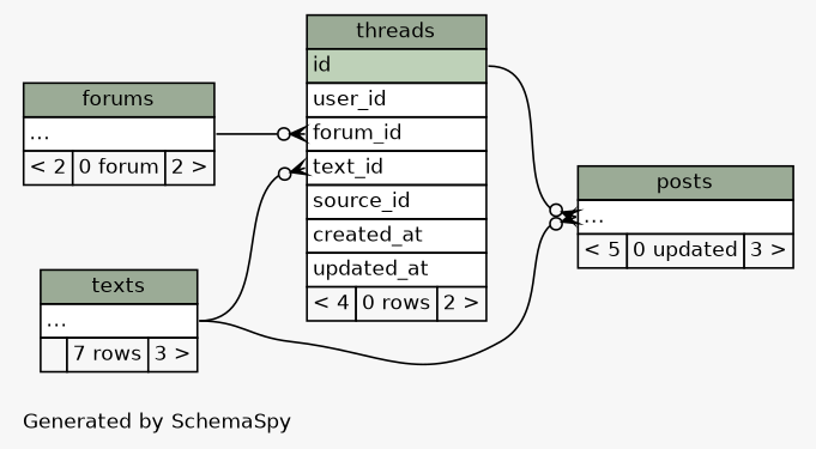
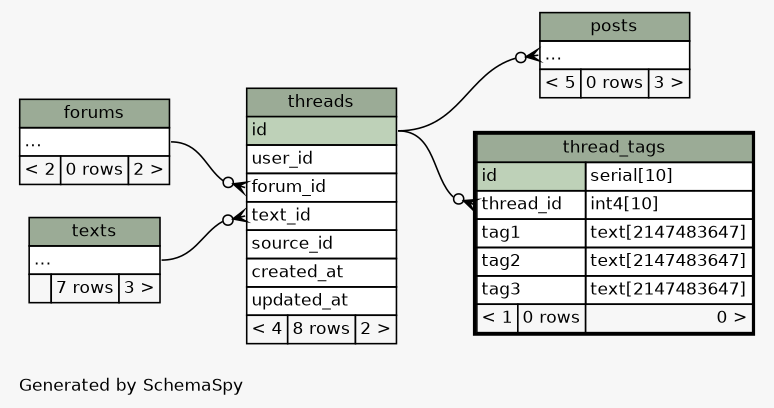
  digraph {
    bgcolor="#f7f7f7"
    fontname=Helvetica
    fontsize=11
    label="\nGenerated by SchemaSpy"
    labeljust=l
    nodesep=0.18
    rankdir=RL
    ranksep=0.46
    node [fontname=Helvetica fontsize=11 shape=plaintext]
    edge [arrowhead=none arrowsize=0.8 arrowtail=crowodot dir=back headport="elipses:e" tailport="elipses:w"]
-   n1 [label=<     <TABLE BORDER="0" CELLBORDER="1" CELLSPACING="0" BGCOLOR="#ffffff">       <TR><TD COLSPAN="3" BGCOLOR="#9bab96" ALIGN="CENTER">forums</TD></TR>       <TR><TD PORT="elipses" COLSPAN="3" ALIGN="LEFT">...</TD></TR>       <TR><TD ALIGN="LEFT" BGCOLOR="#f7f7f7">&lt; 2</TD><TD ALIGN="RIGHT" BGCOLOR="#f7f7f7">0 forum</TD><TD ALIGN="RIGHT" BGCOLOR="#f7f7f7">2 &gt;</TD></TR>     </TABLE>>]
-   n2 [label=<     <TABLE BORDER="0" CELLBORDER="1" CELLSPACING="0" BGCOLOR="#ffffff">       <TR><TD COLSPAN="3" BGCOLOR="#9bab96" ALIGN="CENTER">posts</TD></TR>       <TR><TD PORT="elipses" COLSPAN="3" ALIGN="LEFT">...</TD></TR>       <TR><TD ALIGN="LEFT" BGCOLOR="#f7f7f7">&lt; 5</TD><TD ALIGN="RIGHT" BGCOLOR="#f7f7f7">0 updated</TD><TD ALIGN="RIGHT" BGCOLOR="#f7f7f7">3 &gt;</TD></TR>     </TABLE>>]
+   n1 [label=<     <TABLE BORDER="0" CELLBORDER="1" CELLSPACING="0" BGCOLOR="#ffffff">       <TR><TD COLSPAN="3" BGCOLOR="#9bab96" ALIGN="CENTER">forums</TD></TR>       <TR><TD PORT="elipses" COLSPAN="3" ALIGN="LEFT">...</TD></TR>       <TR><TD ALIGN="LEFT" BGCOLOR="#f7f7f7">&lt; 2</TD><TD ALIGN="RIGHT" BGCOLOR="#f7f7f7">0 rows</TD><TD ALIGN="RIGHT" BGCOLOR="#f7f7f7">2 &gt;</TD></TR>     </TABLE>>]
+   n2 [label=<     <TABLE BORDER="0" CELLBORDER="1" CELLSPACING="0" BGCOLOR="#ffffff">       <TR><TD COLSPAN="3" BGCOLOR="#9bab96" ALIGN="CENTER">posts</TD></TR>       <TR><TD PORT="elipses" COLSPAN="3" ALIGN="LEFT">...</TD></TR>       <TR><TD ALIGN="LEFT" BGCOLOR="#f7f7f7">&lt; 5</TD><TD ALIGN="RIGHT" BGCOLOR="#f7f7f7">0 rows</TD><TD ALIGN="RIGHT" BGCOLOR="#f7f7f7">3 &gt;</TD></TR>     </TABLE>>]
    n3 [label=<     <TABLE BORDER="0" CELLBORDER="1" CELLSPACING="0" BGCOLOR="#ffffff">       <TR><TD COLSPAN="3" BGCOLOR="#9bab96" ALIGN="CENTER">texts</TD></TR>       <TR><TD PORT="elipses" COLSPAN="3" ALIGN="LEFT">...</TD></TR>       <TR><TD ALIGN="LEFT" BGCOLOR="#f7f7f7">  </TD><TD ALIGN="RIGHT" BGCOLOR="#f7f7f7">7 rows</TD><TD ALIGN="RIGHT" BGCOLOR="#f7f7f7">3 &gt;</TD></TR>     </TABLE>>]
-   n4 [label=<     <TABLE BORDER="0" CELLBORDER="1" CELLSPACING="0" BGCOLOR="#ffffff">       <TR><TD COLSPAN="3" BGCOLOR="#9bab96" ALIGN="CENTER">threads</TD></TR>       <TR><TD PORT="id" COLSPAN="3" BGCOLOR="#bed1b8" ALIGN="LEFT">id</TD></TR>       <TR><TD PORT="user_id" COLSPAN="3" ALIGN="LEFT">user_id</TD></TR>       <TR><TD PORT="forum_id" COLSPAN="3" ALIGN="LEFT">forum_id</TD></TR>       <TR><TD PORT="text_id" COLSPAN="3" ALIGN="LEFT">text_id</TD></TR>       <TR><TD PORT="source_id" COLSPAN="3" ALIGN="LEFT">source_id</TD></TR>       <TR><TD PORT="created_at" COLSPAN="3" ALIGN="LEFT">created_at</TD></TR>       <TR><TD PORT="updated_at" COLSPAN="3" ALIGN="LEFT">updated_at</TD></TR>       <TR><TD ALIGN="LEFT" BGCOLOR="#f7f7f7">&lt; 4</TD><TD ALIGN="RIGHT" BGCOLOR="#f7f7f7">0 rows</TD><TD ALIGN="RIGHT" BGCOLOR="#f7f7f7">2 &gt;</TD></TR>     </TABLE>>]
-   n2 -> n3
+   n4 [label=<     <TABLE BORDER="0" CELLBORDER="1" CELLSPACING="0" BGCOLOR="#ffffff">       <TR><TD COLSPAN="3" BGCOLOR="#9bab96" ALIGN="CENTER">threads</TD></TR>       <TR><TD PORT="id" COLSPAN="3" BGCOLOR="#bed1b8" ALIGN="LEFT">id</TD></TR>       <TR><TD PORT="user_id" COLSPAN="3" ALIGN="LEFT">user_id</TD></TR>       <TR><TD PORT="forum_id" COLSPAN="3" ALIGN="LEFT">forum_id</TD></TR>       <TR><TD PORT="text_id" COLSPAN="3" ALIGN="LEFT">text_id</TD></TR>       <TR><TD PORT="source_id" COLSPAN="3" ALIGN="LEFT">source_id</TD></TR>       <TR><TD PORT="created_at" COLSPAN="3" ALIGN="LEFT">created_at</TD></TR>       <TR><TD PORT="updated_at" COLSPAN="3" ALIGN="LEFT">updated_at</TD></TR>       <TR><TD ALIGN="LEFT" BGCOLOR="#f7f7f7">&lt; 4</TD><TD ALIGN="RIGHT" BGCOLOR="#f7f7f7">8 rows</TD><TD ALIGN="RIGHT" BGCOLOR="#f7f7f7">2 &gt;</TD></TR>     </TABLE>>]
+   n5 [label=<     <TABLE BORDER="2" CELLBORDER="1" CELLSPACING="0" BGCOLOR="#ffffff">       <TR><TD COLSPAN="3" BGCOLOR="#9bab96" ALIGN="CENTER">thread_tags</TD></TR>       <TR><TD PORT="id" COLSPAN="2" BGCOLOR="#bed1b8" ALIGN="LEFT">id</TD><TD PORT="id.type" ALIGN="LEFT">serial[10]</TD></TR>       <TR><TD PORT="thread_id" COLSPAN="2" ALIGN="LEFT">thread_id</TD><TD PORT="thread_id.type" ALIGN="LEFT">int4[10]</TD></TR>       <TR><TD PORT="tag1" COLSPAN="2" ALIGN="LEFT">tag1</TD><TD PORT="tag1.type" ALIGN="LEFT">text[2147483647]</TD></TR>       <TR><TD PORT="tag2" COLSPAN="2" ALIGN="LEFT">tag2</TD><TD PORT="tag2.type" ALIGN="LEFT">text[2147483647]</TD></TR>       <TR><TD PORT="tag3" COLSPAN="2" ALIGN="LEFT">tag3</TD><TD PORT="tag3.type" ALIGN="LEFT">text[2147483647]</TD></TR>       <TR><TD ALIGN="LEFT" BGCOLOR="#f7f7f7">&lt; 1</TD><TD ALIGN="RIGHT" BGCOLOR="#f7f7f7">0 rows</TD><TD ALIGN="RIGHT" BGCOLOR="#f7f7f7">0 &gt;</TD></TR>     </TABLE>>]
    n2 -> n4 [headport="id:e"]
    n4 -> n1 [tailport="forum_id:w"]
    n4 -> n3 [tailport="text_id:w"]
+   n5 -> n4 [headport="id:e" tailport="thread_id:w"]
  }
